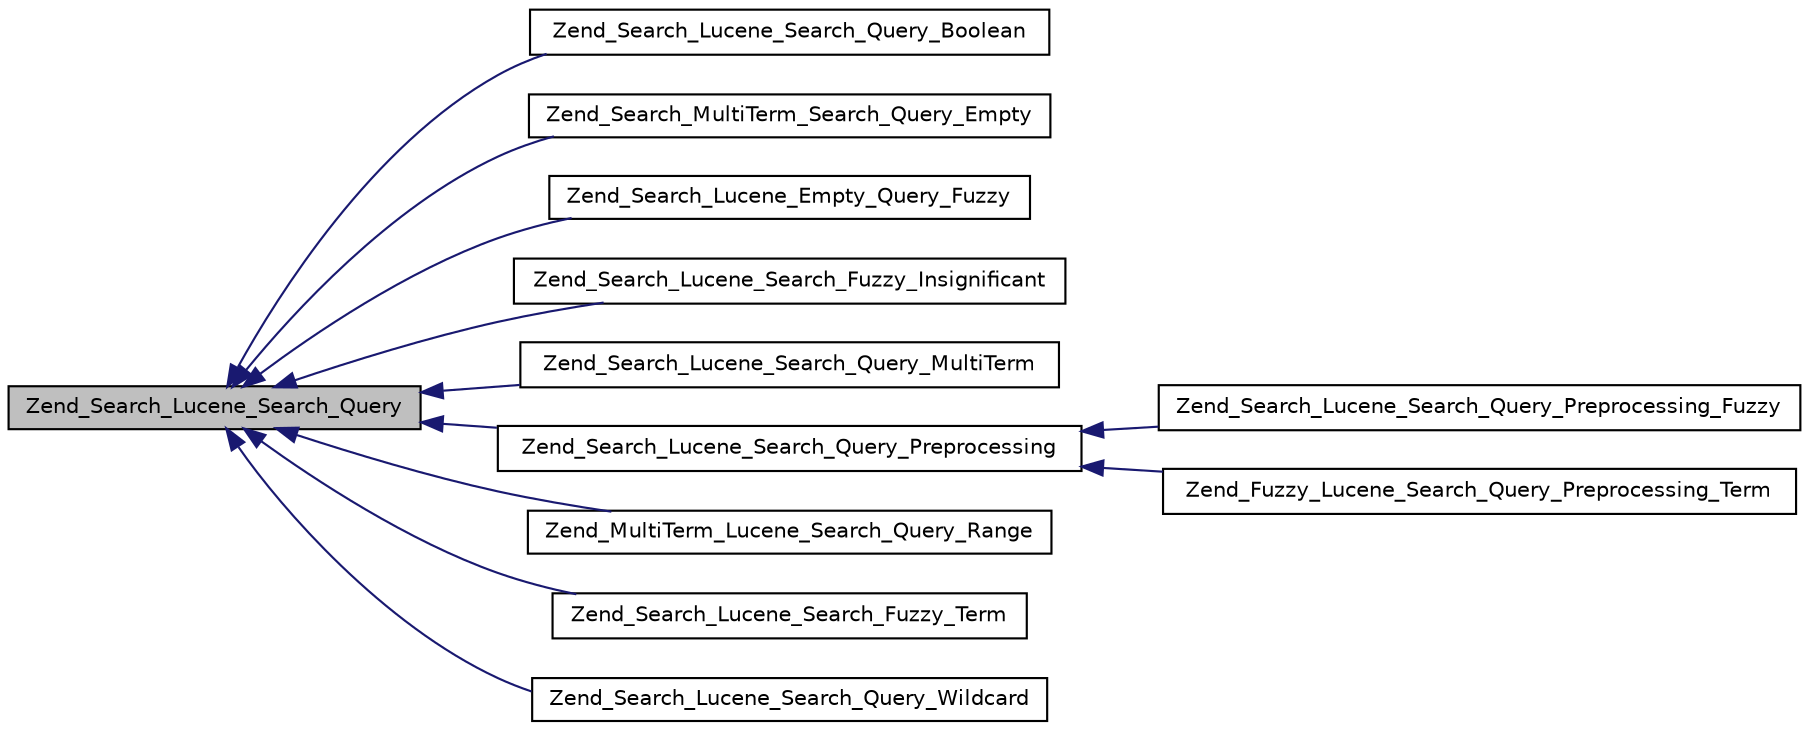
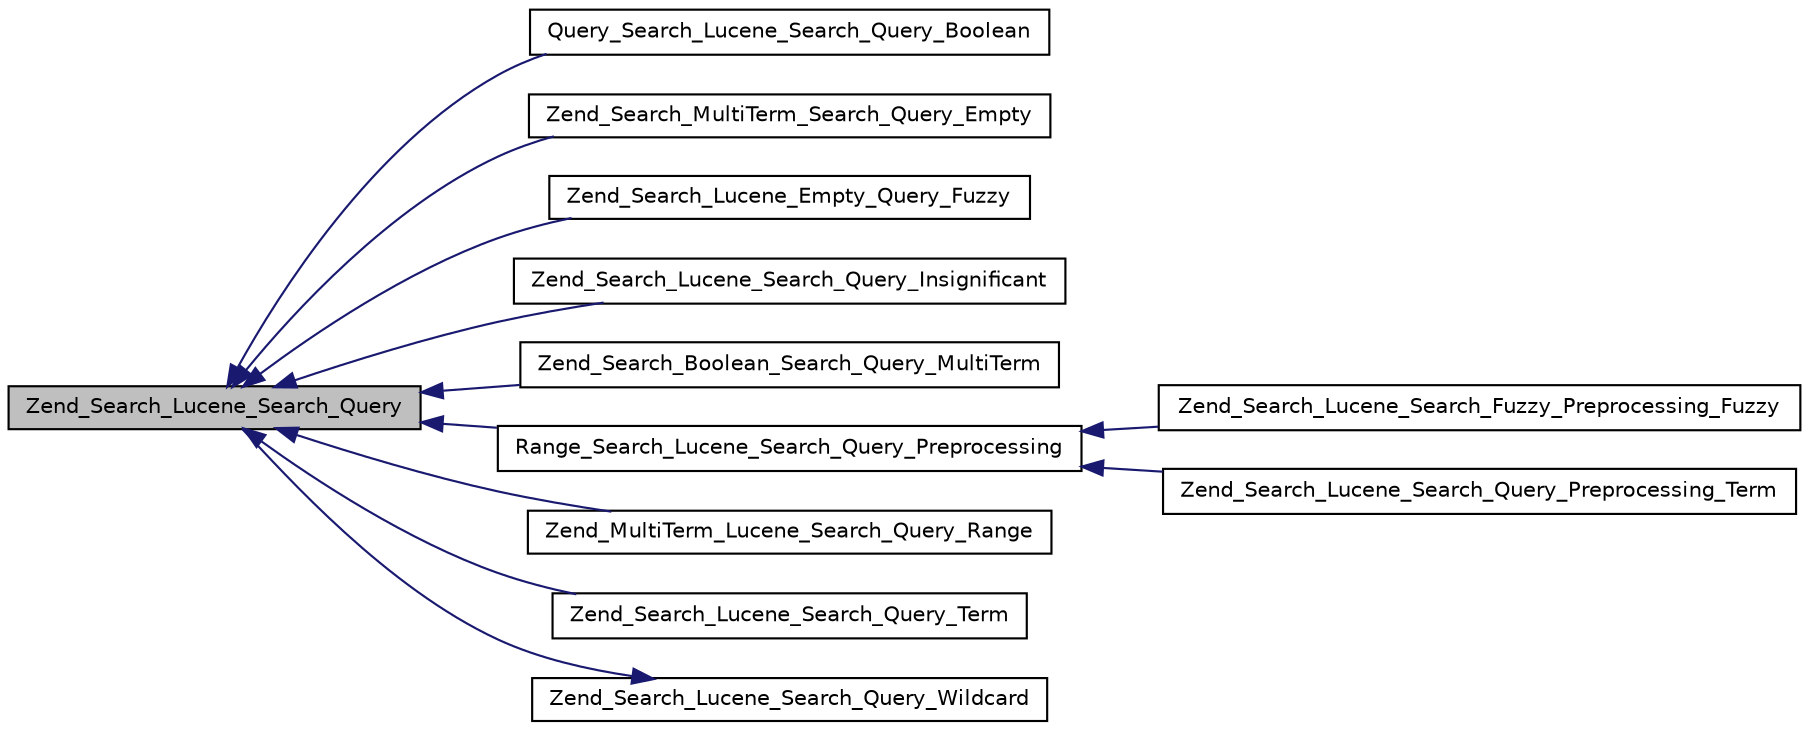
  digraph {
    rankdir=LR
    node [color=black fillcolor=white fontname=Helvetica fontsize=10 shape=record style=filled]
    edge [color=midnightblue dir=back fontname=Helvetica fontsize=10 labelfontname=Helvetica labelfontsize=10 style=solid]
    n1 [fillcolor=grey75 fontcolor=black height=0.2 label=Zend_Search_Lucene_Search_Query width=0.4]
-   n2 [height=0.2 label=Zend_Search_Lucene_Search_Query_Boolean width=0.4]
+   n2 [height=0.2 label=Query_Search_Lucene_Search_Query_Boolean width=0.4]
    n3 [height=0.2 label=Zend_Search_MultiTerm_Search_Query_Empty width=0.4]
    n4 [height=0.2 label=Zend_Search_Lucene_Empty_Query_Fuzzy width=0.4]
-   n5 [height=0.2 label=Zend_Search_Lucene_Search_Fuzzy_Insignificant width=0.4]
-   n6 [height=0.2 label=Zend_Search_Lucene_Search_Query_MultiTerm width=0.4]
-   n7 [height=0.2 label=Zend_Search_Lucene_Search_Query_Preprocessing width=0.4]
+   n5 [height=0.2 label=Zend_Search_Lucene_Search_Query_Insignificant width=0.4]
+   n6 [height=0.2 label=Zend_Search_Boolean_Search_Query_MultiTerm width=0.4]
+   n7 [height=0.2 label=Range_Search_Lucene_Search_Query_Preprocessing width=0.4]
    n8 [height=0.2 label=Zend_MultiTerm_Lucene_Search_Query_Range width=0.4]
-   n9 [height=0.2 label=Zend_Search_Lucene_Search_Fuzzy_Term width=0.4]
+   n9 [height=0.2 label=Zend_Search_Lucene_Search_Query_Term width=0.4]
    n10 [height=0.2 label=Zend_Search_Lucene_Search_Query_Wildcard width=0.4]
-   n11 [height=0.2 label=Zend_Search_Lucene_Search_Query_Preprocessing_Fuzzy width=0.4]
-   n12 [height=0.2 label=Zend_Fuzzy_Lucene_Search_Query_Preprocessing_Term width=0.4]
+   n11 [height=0.2 label=Zend_Search_Lucene_Search_Fuzzy_Preprocessing_Fuzzy width=0.4]
+   n12 [height=0.2 label=Zend_Search_Lucene_Search_Query_Preprocessing_Term width=0.4]
    n1 -> n2
    n1 -> n3
    n1 -> n4
    n1 -> n5
    n1 -> n6
    n1 -> n7
    n1 -> n8
    n1 -> n9
-   n1 -> n10
+   n10 -> n1
    n7 -> n11
    n7 -> n12
  }
